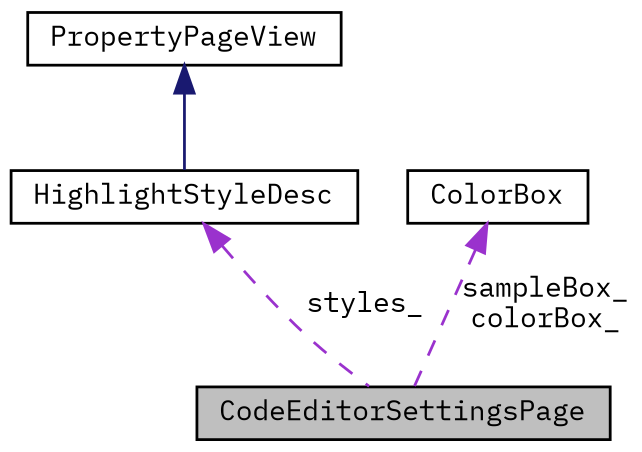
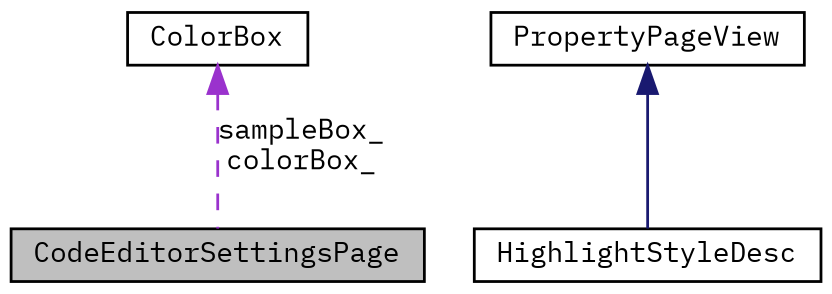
  digraph {
    fontname="IBM Plex Mono"
    node [color=black fontname="IBM Plex Mono" fontsize=10 shape=record]
    edge [color=darkorchid3 dir=back fontname="IBM Plex Mono" fontsize=10 labelfontname=FreeSans labelfontsize=10 style=dashed]
    n1 [fillcolor=grey75 fontcolor=black height=0.2 label=CodeEditorSettingsPage style=filled width=0.4]
    n2 [height=0.2 label=PropertyPageView width=0.4]
    n3 [height=0.2 label=HighlightStyleDesc width=0.4]
    n4 [height=0.2 label=ColorBox width=0.4]
    n2 -> n3 [color=midnightblue style=solid]
-   n3 -> n1 [label=styles_]
    n4 -> n1 [label="sampleBox_\ncolorBox_"]
  }
